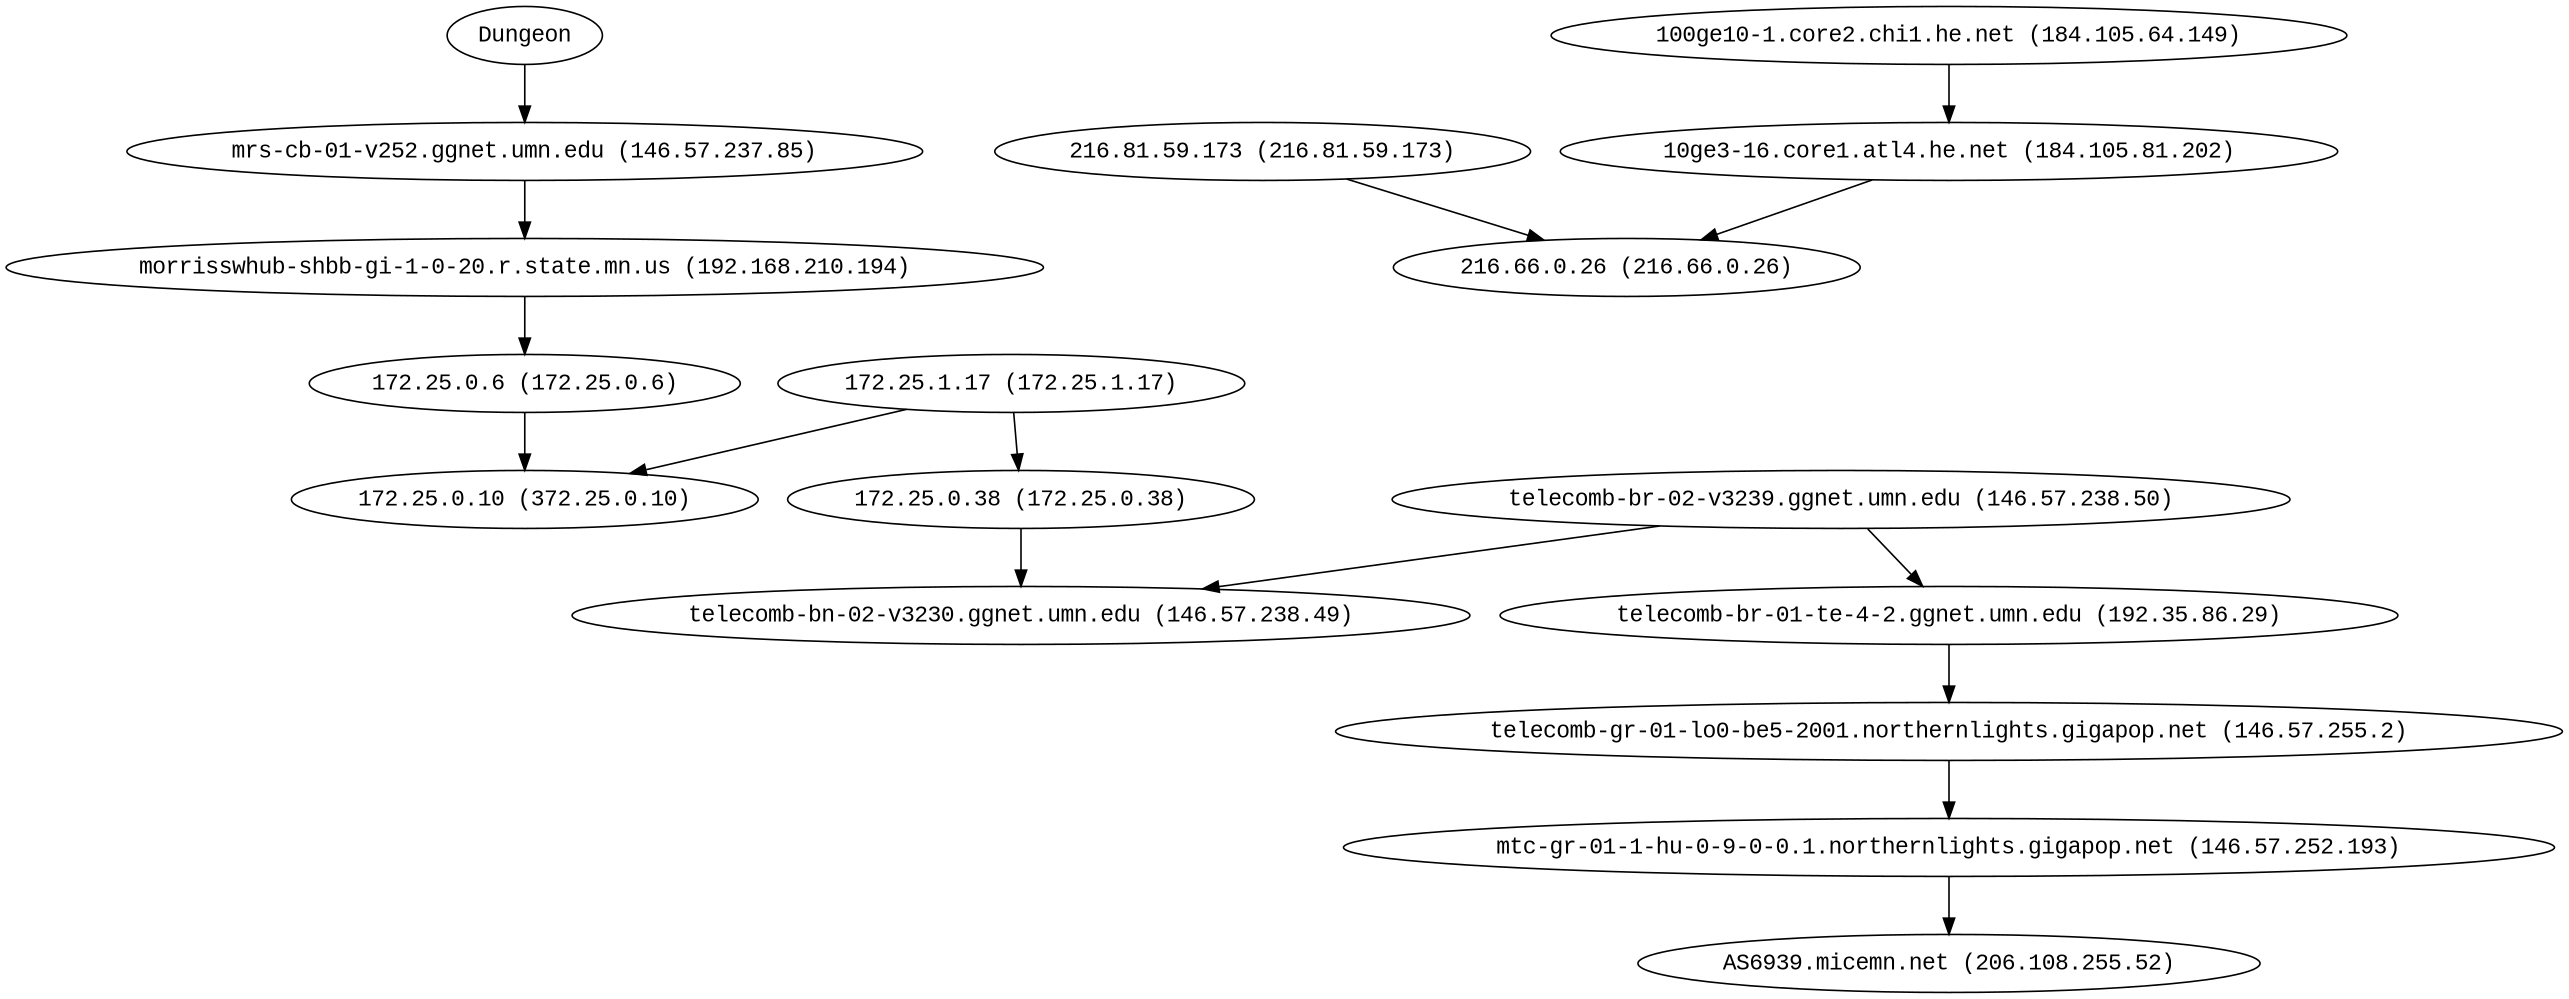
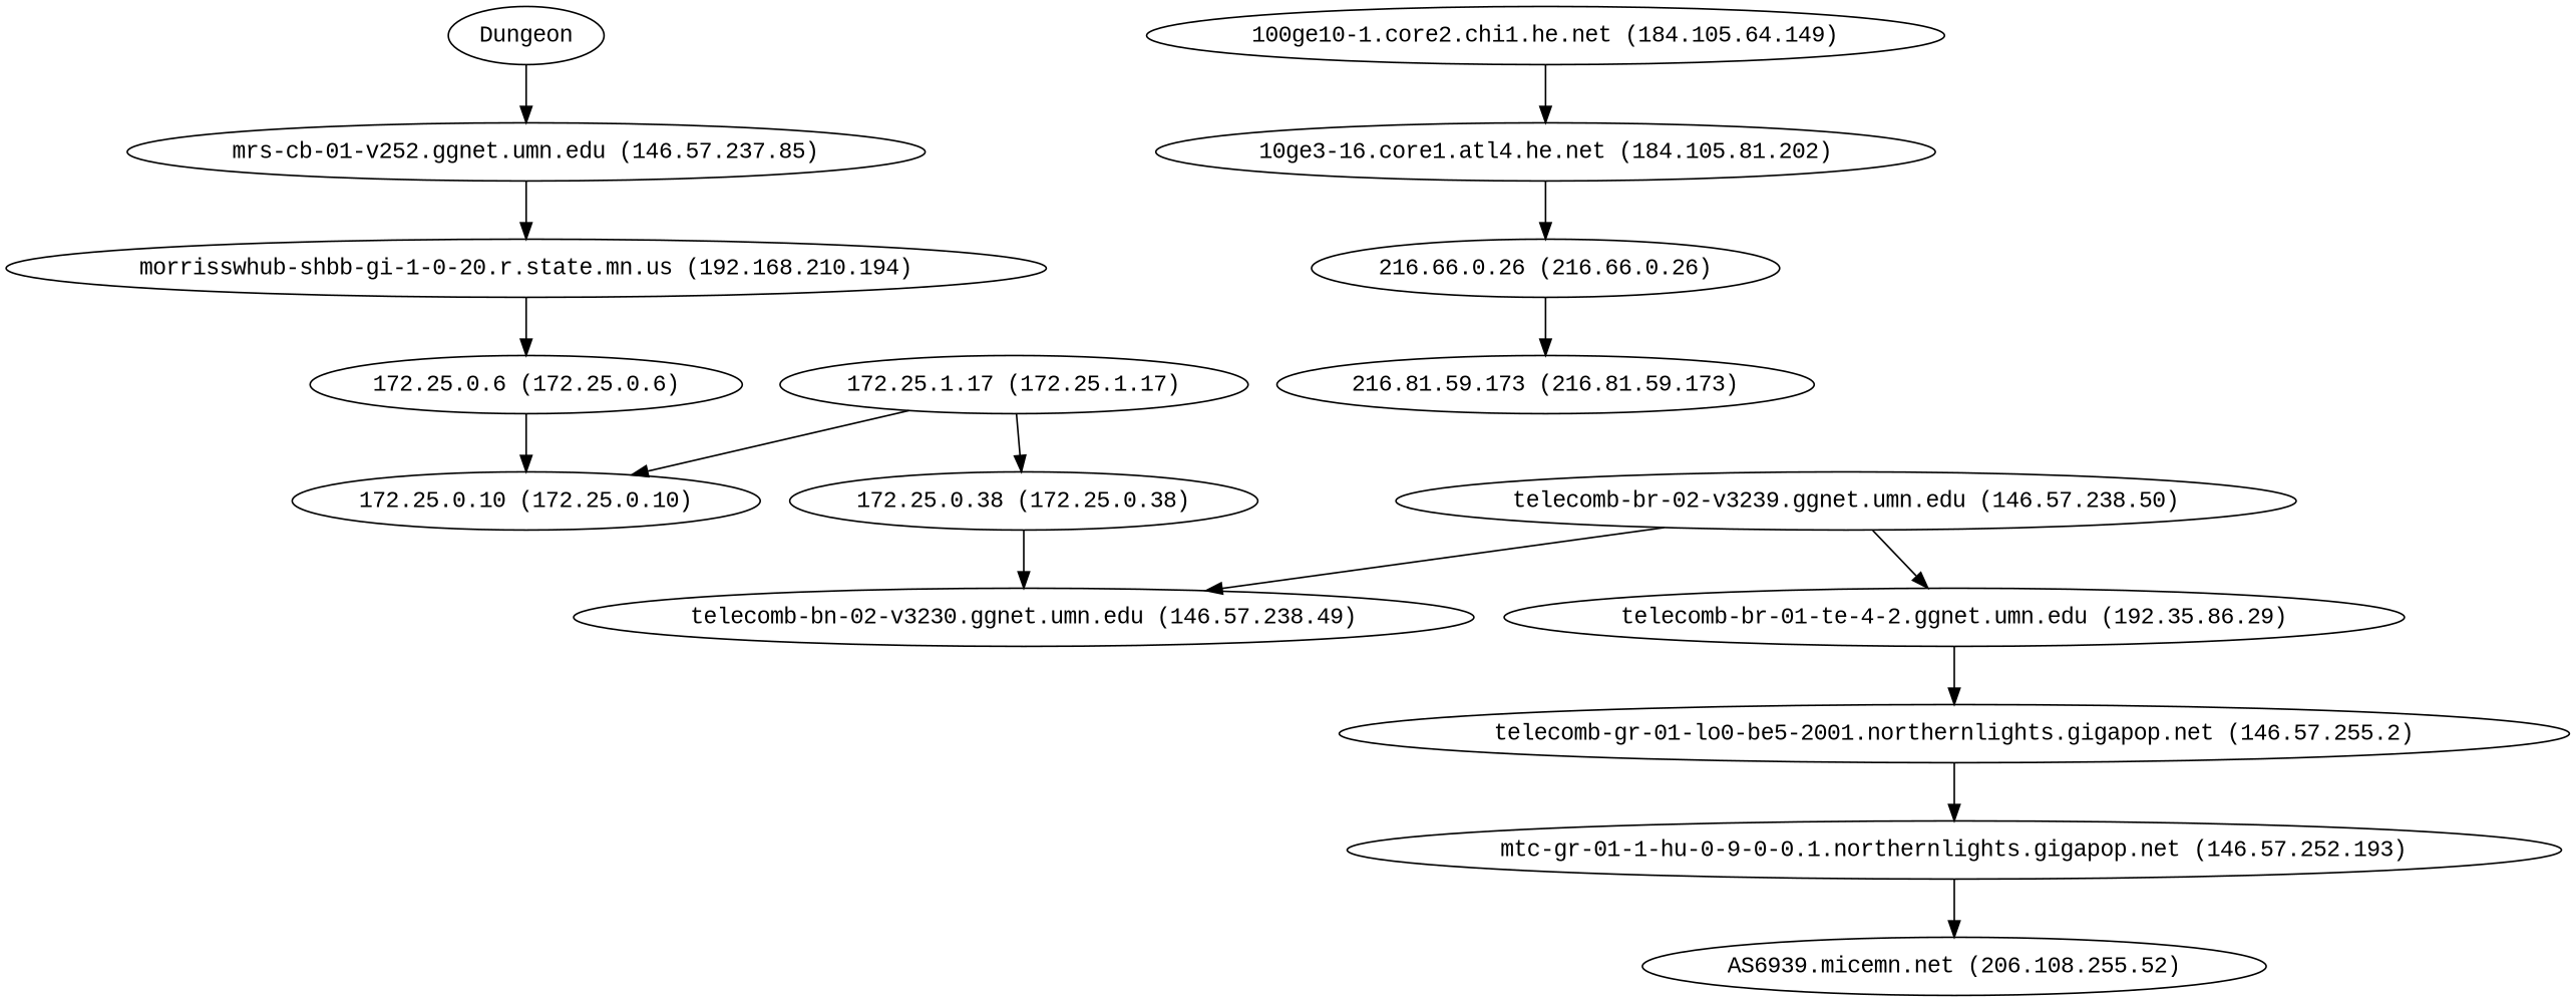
  digraph {
    fontname="Liberation Mono"
    node [fontname="Liberation Mono"]
    edge [fontname="Liberation Mono"]
    Dungeon
    "mrs-cb-01-v252.ggnet.umn.edu (146.57.237.85)"
    "morrisswhub-shbb-gi-1-0-20.r.state.mn.us (192.168.210.194)"
    "172.25.0.6 (172.25.0.6)"
-   "172.25.0.10 (172.25.0.10)" [label="172.25.0.10 (372.25.0.10)"]
+   "172.25.0.10 (172.25.0.10)"
    "172.25.1.17 (172.25.1.17)"
    "172.25.0.38 (172.25.0.38)"
    "telecomb-bn-02-v3230.ggnet.umn.edu (146.57.238.49)"
    "telecomb-br-02-v3239.ggnet.umn.edu (146.57.238.50)"
    "telecomb-br-01-te-4-2.ggnet.umn.edu (192.35.86.29)"
    "telecomb-gr-01-lo0-be5-2001.northernlights.gigapop.net (146.57.255.2)"
    "mtc-gr-01-1-hu-0-9-0-0.1.northernlights.gigapop.net (146.57.252.193)"
    "AS6939.micemn.net (206.108.255.52)"
    n14 [label="10ge3-16.core1.atl4.he.net (184.105.81.202)"]
    "100ge10-1.core2.chi1.he.net (184.105.64.149)"
    "216.66.0.26 (216.66.0.26)"
    "216.81.59.173 (216.81.59.173)"
    Dungeon -> "mrs-cb-01-v252.ggnet.umn.edu (146.57.237.85)"
    "mrs-cb-01-v252.ggnet.umn.edu (146.57.237.85)" -> "morrisswhub-shbb-gi-1-0-20.r.state.mn.us (192.168.210.194)"
    "morrisswhub-shbb-gi-1-0-20.r.state.mn.us (192.168.210.194)" -> "172.25.0.6 (172.25.0.6)"
    "172.25.0.6 (172.25.0.6)" -> "172.25.0.10 (172.25.0.10)"
    "172.25.1.17 (172.25.1.17)" -> "172.25.0.10 (172.25.0.10)"
    "172.25.1.17 (172.25.1.17)" -> "172.25.0.38 (172.25.0.38)"
    "172.25.0.38 (172.25.0.38)" -> "telecomb-bn-02-v3230.ggnet.umn.edu (146.57.238.49)"
    "telecomb-br-02-v3239.ggnet.umn.edu (146.57.238.50)" -> "telecomb-bn-02-v3230.ggnet.umn.edu (146.57.238.49)"
    "telecomb-br-02-v3239.ggnet.umn.edu (146.57.238.50)" -> "telecomb-br-01-te-4-2.ggnet.umn.edu (192.35.86.29)"
    "telecomb-br-01-te-4-2.ggnet.umn.edu (192.35.86.29)" -> "telecomb-gr-01-lo0-be5-2001.northernlights.gigapop.net (146.57.255.2)"
    "telecomb-gr-01-lo0-be5-2001.northernlights.gigapop.net (146.57.255.2)" -> "mtc-gr-01-1-hu-0-9-0-0.1.northernlights.gigapop.net (146.57.252.193)"
    "mtc-gr-01-1-hu-0-9-0-0.1.northernlights.gigapop.net (146.57.252.193)" -> "AS6939.micemn.net (206.108.255.52)"
    n14 -> "216.66.0.26 (216.66.0.26)"
    "100ge10-1.core2.chi1.he.net (184.105.64.149)" -> n14
-   "216.81.59.173 (216.81.59.173)" -> "216.66.0.26 (216.66.0.26)"
+   "216.66.0.26 (216.66.0.26)" -> "216.81.59.173 (216.81.59.173)"
  }
